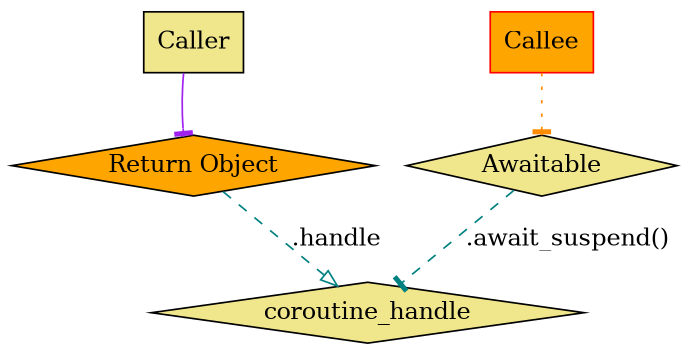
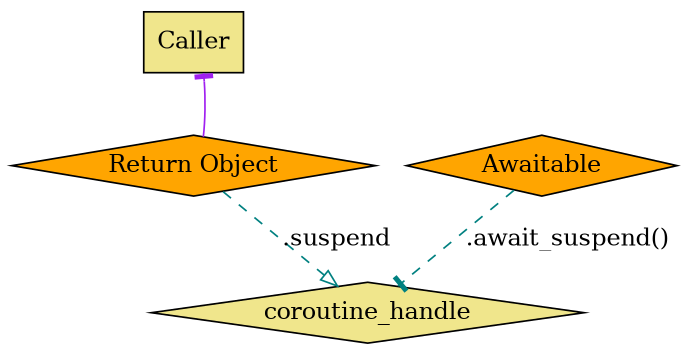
  digraph {
    node [fillcolor=orange shape=diamond style=filled]
    edge [arrowhead=tee color=teal style=dashed]
    n1 [fillcolor=khaki label=Caller shape=box]
    n2 [label="Return Object"]
    n3 [fillcolor=khaki label=coroutine_handle]
-   n4 [color=red label=Callee shape=box]
-   n5 [fillcolor=khaki label=Awaitable]
-   n1 -> n2 [color=purple style=solid]
-   n2 -> n3 [arrowhead=onormal label=".handle"]
-   n4 -> n5 [color=darkorange style=dotted]
+   n5 [label=Awaitable]
+   n2 -> n1 [color=purple style=solid]
+   n2 -> n3 [arrowhead=onormal label=".suspend"]
    n5 -> n3 [label=".await_suspend()"]
  }
